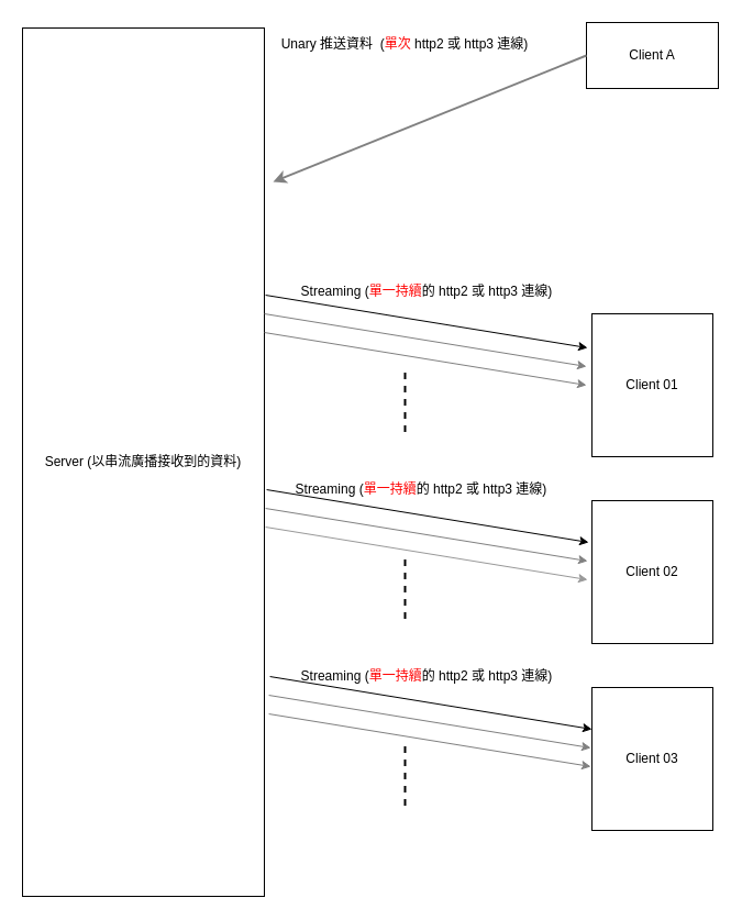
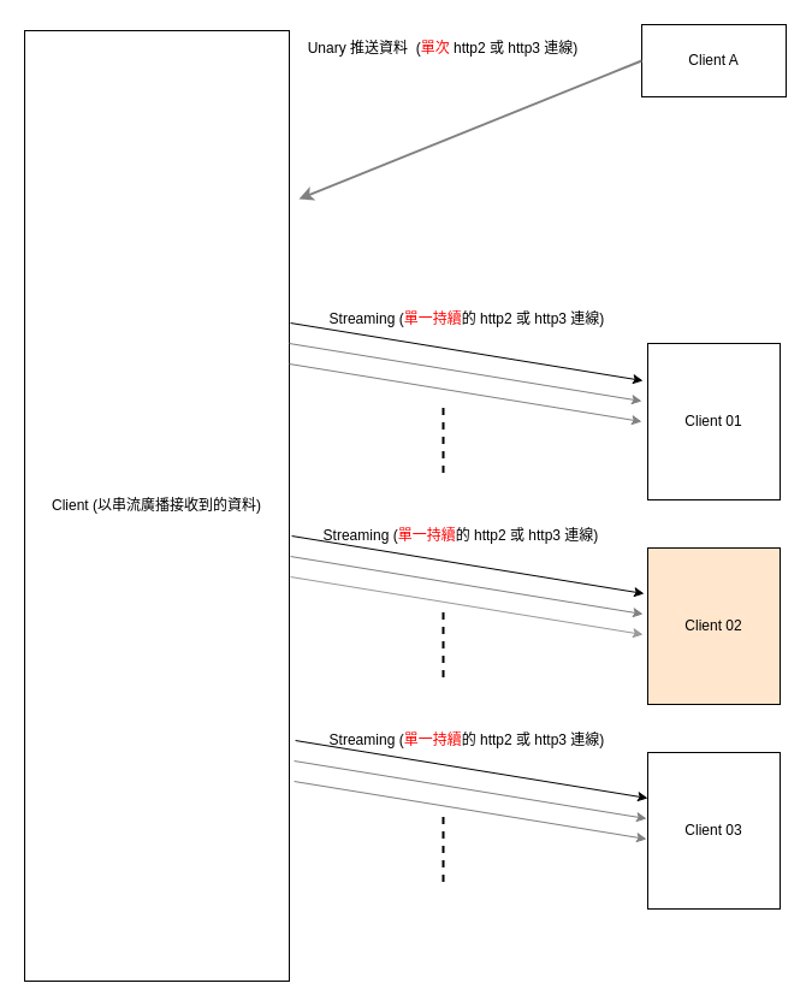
  <mxCell id="0" />
  <mxCell id="1" parent="0" />
- <mxCell id="2" value="Server (以串流廣播接收到的資料)" style="whiteSpace=wrap;html=1;" parent="1" vertex="1"><mxGeometry x="20" y="25" width="220" height="790" as="geometry" /></mxCell>
+ <mxCell id="2" value="Client (以串流廣播接收到的資料)" style="whiteSpace=wrap;html=1;" parent="1" vertex="1"><mxGeometry x="20" y="25" width="220" height="790" as="geometry" /></mxCell>
  <mxCell id="3" value="Client 01" style="rounded=0;whiteSpace=wrap;html=1;" parent="1" vertex="1"><mxGeometry x="538" y="285" width="110" height="130" as="geometry" /></mxCell>
  <mxCell id="4" value="" style="endArrow=classic;html=1;entryX=-0.036;entryY=0.192;entryDx=0;entryDy=0;entryPerimeter=0;exitX=1.005;exitY=0.532;exitDx=0;exitDy=0;exitPerimeter=0;" parent="1" edge="1"><mxGeometry width="50" height="50" relative="1" as="geometry"><mxPoint x="241.1" y="268.04" as="sourcePoint" /><mxPoint x="534.04" y="315.96" as="targetPoint" /></mxGeometry></mxCell>
  <mxCell id="5" value="" style="endArrow=classic;html=1;entryX=-0.036;entryY=0.192;entryDx=0;entryDy=0;entryPerimeter=0;exitX=1.005;exitY=0.532;exitDx=0;exitDy=0;exitPerimeter=0;strokeColor=#808080;" parent="1" edge="1"><mxGeometry width="50" height="50" relative="1" as="geometry"><mxPoint x="240.1" y="285.04" as="sourcePoint" /><mxPoint x="533.04" y="332.96" as="targetPoint" /></mxGeometry></mxCell>
  <mxCell id="6" value="" style="endArrow=classic;html=1;entryX=-0.036;entryY=0.192;entryDx=0;entryDy=0;entryPerimeter=0;exitX=1.005;exitY=0.532;exitDx=0;exitDy=0;exitPerimeter=0;strokeColor=#808080;" parent="1" edge="1"><mxGeometry width="50" height="50" relative="1" as="geometry"><mxPoint x="240.1" y="302.04" as="sourcePoint" /><mxPoint x="533.04" y="349.96" as="targetPoint" /></mxGeometry></mxCell>
  <mxCell id="7" value="" style="endArrow=none;dashed=1;html=1;strokeWidth=2;" parent="1" edge="1"><mxGeometry width="50" height="50" relative="1" as="geometry"><mxPoint x="368" y="392.5" as="sourcePoint" /><mxPoint x="368" y="337.5" as="targetPoint" /></mxGeometry></mxCell>
  <mxCell id="8" value="Streaming (&lt;font color=&quot;#ff0000&quot;&gt;單一持續&lt;/font&gt;的 http2 或 http3 連線)" style="text;html=1;strokeColor=none;fillColor=none;align=center;verticalAlign=middle;whiteSpace=wrap;rounded=0;" parent="1" vertex="1"><mxGeometry x="263" y="255" width="250" height="20" as="geometry" /></mxCell>
- <mxCell id="9" value="Client 02" style="rounded=0;whiteSpace=wrap;html=1;" parent="1" vertex="1"><mxGeometry x="538" y="455" width="110" height="130" as="geometry" /></mxCell>
+ <mxCell id="9" value="Client 02" style="rounded=0;whiteSpace=wrap;html=1;fillColor=#ffe6cc;" parent="1" vertex="1"><mxGeometry x="538" y="455" width="110" height="130" as="geometry" /></mxCell>
  <mxCell id="10" value="" style="endArrow=none;dashed=1;html=1;strokeWidth=2;" parent="1" edge="1"><mxGeometry width="50" height="50" relative="1" as="geometry"><mxPoint x="368" y="562.5" as="sourcePoint" /><mxPoint x="368" y="507.5" as="targetPoint" /></mxGeometry></mxCell>
  <mxCell id="11" value="Client 03" style="rounded=0;whiteSpace=wrap;html=1;" parent="1" vertex="1"><mxGeometry x="538" y="625" width="110" height="130" as="geometry" /></mxCell>
  <mxCell id="12" value="" style="endArrow=none;dashed=1;html=1;strokeWidth=2;" parent="1" edge="1"><mxGeometry width="50" height="50" relative="1" as="geometry"><mxPoint x="368" y="732.5" as="sourcePoint" /><mxPoint x="368" y="677.5" as="targetPoint" /></mxGeometry></mxCell>
  <mxCell id="13" value="" style="endArrow=classic;html=1;entryX=-0.036;entryY=0.192;entryDx=0;entryDy=0;entryPerimeter=0;exitX=1.005;exitY=0.532;exitDx=0;exitDy=0;exitPerimeter=0;" parent="1" edge="1"><mxGeometry width="50" height="50" relative="1" as="geometry"><mxPoint x="242.1" y="445.04" as="sourcePoint" /><mxPoint x="535.04" y="492.96" as="targetPoint" /></mxGeometry></mxCell>
  <mxCell id="14" value="" style="endArrow=classic;html=1;entryX=-0.036;entryY=0.192;entryDx=0;entryDy=0;entryPerimeter=0;exitX=1.005;exitY=0.532;exitDx=0;exitDy=0;exitPerimeter=0;strokeColor=#808080;" parent="1" edge="1"><mxGeometry width="50" height="50" relative="1" as="geometry"><mxPoint x="241.1" y="462.04" as="sourcePoint" /><mxPoint x="534.04" y="509.96" as="targetPoint" /></mxGeometry></mxCell>
  <mxCell id="15" value="" style="endArrow=classic;html=1;entryX=-0.036;entryY=0.192;entryDx=0;entryDy=0;entryPerimeter=0;exitX=1.005;exitY=0.532;exitDx=0;exitDy=0;exitPerimeter=0;strokeColor=#999999;" parent="1" edge="1"><mxGeometry width="50" height="50" relative="1" as="geometry"><mxPoint x="241.1" y="479.04" as="sourcePoint" /><mxPoint x="534.04" y="526.96" as="targetPoint" /></mxGeometry></mxCell>
  <mxCell id="16" value="" style="endArrow=classic;html=1;entryX=-0.036;entryY=0.192;entryDx=0;entryDy=0;entryPerimeter=0;exitX=1.005;exitY=0.532;exitDx=0;exitDy=0;exitPerimeter=0;" parent="1" edge="1"><mxGeometry width="50" height="50" relative="1" as="geometry"><mxPoint x="245.1" y="615.04" as="sourcePoint" /><mxPoint x="538.04" y="662.96" as="targetPoint" /></mxGeometry></mxCell>
  <mxCell id="17" value="" style="endArrow=classic;html=1;entryX=-0.036;entryY=0.192;entryDx=0;entryDy=0;entryPerimeter=0;exitX=1.005;exitY=0.532;exitDx=0;exitDy=0;exitPerimeter=0;strokeColor=#808080;" parent="1" edge="1"><mxGeometry width="50" height="50" relative="1" as="geometry"><mxPoint x="244.1" y="632.04" as="sourcePoint" /><mxPoint x="537.04" y="679.96" as="targetPoint" /></mxGeometry></mxCell>
  <mxCell id="18" value="" style="endArrow=classic;html=1;entryX=-0.036;entryY=0.192;entryDx=0;entryDy=0;entryPerimeter=0;exitX=1.005;exitY=0.532;exitDx=0;exitDy=0;exitPerimeter=0;strokeColor=#808080;" parent="1" edge="1"><mxGeometry width="50" height="50" relative="1" as="geometry"><mxPoint x="244.1" y="649.04" as="sourcePoint" /><mxPoint x="537.04" y="696.96" as="targetPoint" /></mxGeometry></mxCell>
  <mxCell id="19" value="Client A" style="rounded=0;whiteSpace=wrap;html=1;" parent="1" vertex="1"><mxGeometry x="533" y="20" width="120" height="60" as="geometry" /></mxCell>
  <mxCell id="20" value="" style="endArrow=classic;html=1;strokeColor=#808080;strokeWidth=2;exitX=0;exitY=0.5;exitDx=0;exitDy=0;" parent="1" source="19" edge="1"><mxGeometry width="50" height="50" relative="1" as="geometry"><mxPoint x="408" y="115" as="sourcePoint" /><mxPoint x="248" y="165" as="targetPoint" /></mxGeometry></mxCell>
  <mxCell id="21" value="Unary 推送資料&amp;nbsp; (&lt;font color=&quot;#ff0000&quot;&gt;單次&lt;/font&gt; http2 或 http3 連線)" style="text;html=1;strokeColor=none;fillColor=none;align=center;verticalAlign=middle;whiteSpace=wrap;rounded=0;" parent="1" vertex="1"><mxGeometry x="248" y="30" width="240" height="20" as="geometry" /></mxCell>
  <mxCell id="22" value="Streaming (&lt;font color=&quot;#ff0000&quot;&gt;單一持續&lt;/font&gt;的 http2 或 http3 連線)" style="text;html=1;strokeColor=none;fillColor=none;align=center;verticalAlign=middle;whiteSpace=wrap;rounded=0;" parent="1" vertex="1"><mxGeometry x="258" y="435" width="250" height="20" as="geometry" /></mxCell>
  <mxCell id="23" value="Streaming (&lt;font color=&quot;#ff0000&quot;&gt;單一持續&lt;/font&gt;的 http2 或 http3 連線)" style="text;html=1;strokeColor=none;fillColor=none;align=center;verticalAlign=middle;whiteSpace=wrap;rounded=0;" parent="1" vertex="1"><mxGeometry x="263" y="605" width="250" height="20" as="geometry" /></mxCell>
